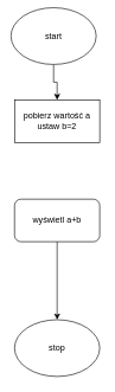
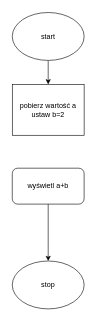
  <mxCell id="0" />
  <mxCell id="1" parent="0" />
  <mxCell id="2" value="" style="edgeStyle=orthogonalEdgeStyle;rounded=0;orthogonalLoop=1;jettySize=auto;html=1;" edge="1" parent="1" source="3" target="5"><mxGeometry relative="1" as="geometry" /></mxCell>
- <mxCell id="3" value="start" style="ellipse;whiteSpace=wrap;html=1;" vertex="1" parent="1"><mxGeometry x="15" y="10" width="120" height="80" as="geometry" /></mxCell>
- <mxCell id="4" value="stop" style="ellipse;whiteSpace=wrap;html=1;" vertex="1" parent="1"><mxGeometry x="20" y="450" width="120" height="80" as="geometry" /></mxCell>
- <mxCell id="5" value="pobierz wartość a&lt;br&gt;ustaw b=2" style="rounded=0;whiteSpace=wrap;html=1;" vertex="1" parent="1"><mxGeometry x="20" y="140" width="120" height="60" as="geometry" /></mxCell>
+ <mxCell id="3" value="start" style="ellipse;whiteSpace=wrap;html=1;" vertex="1" parent="1"><mxGeometry x="20" y="20" width="120" height="80" as="geometry" /></mxCell>
+ <mxCell id="4" value="stop" style="ellipse;whiteSpace=wrap;html=1;" vertex="1" parent="1"><mxGeometry x="20" y="435" width="120" height="80" as="geometry" /></mxCell>
+ <mxCell id="5" value="pobierz wartość a&lt;br&gt;ustaw b=2" style="rounded=0;whiteSpace=wrap;html=1;" vertex="1" parent="1"><mxGeometry x="20" y="140" width="120" height="85" as="geometry" /></mxCell>
  <mxCell id="6" value="" style="edgeStyle=orthogonalEdgeStyle;rounded=0;orthogonalLoop=1;jettySize=auto;html=1;" edge="1" parent="1" source="7" target="4"><mxGeometry relative="1" as="geometry" /></mxCell>
  <mxCell id="7" value="wyświetl a+b" style="rounded=1;whiteSpace=wrap;html=1;" vertex="1" parent="1"><mxGeometry x="20" y="280" width="120" height="60" as="geometry" /></mxCell>
